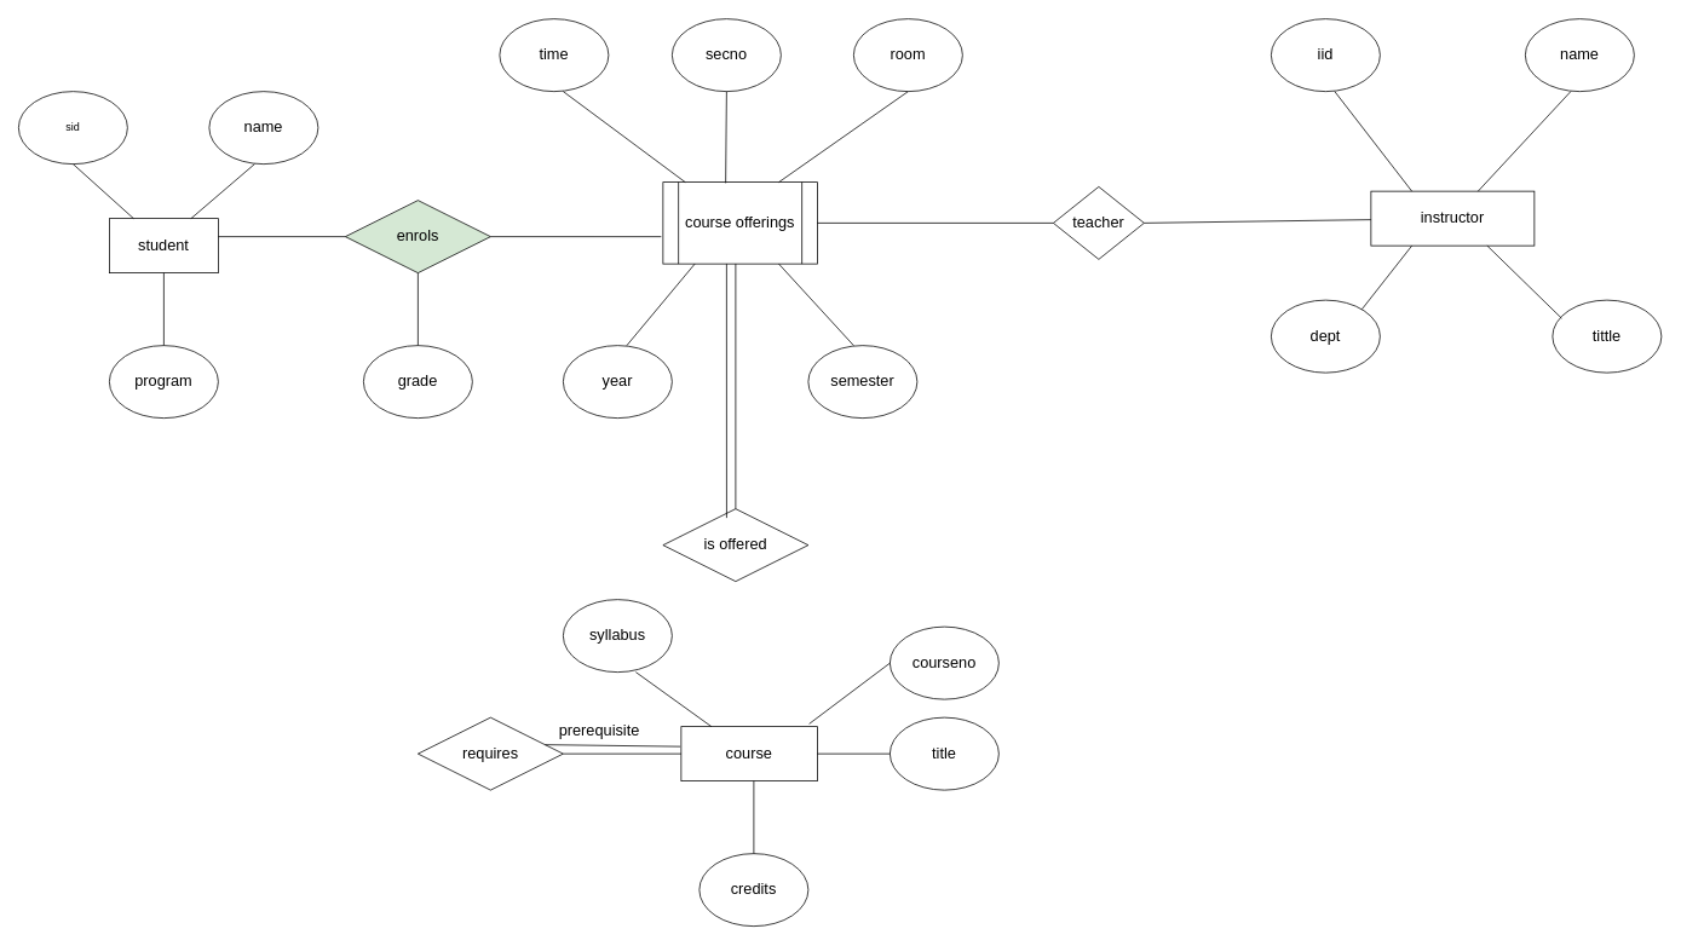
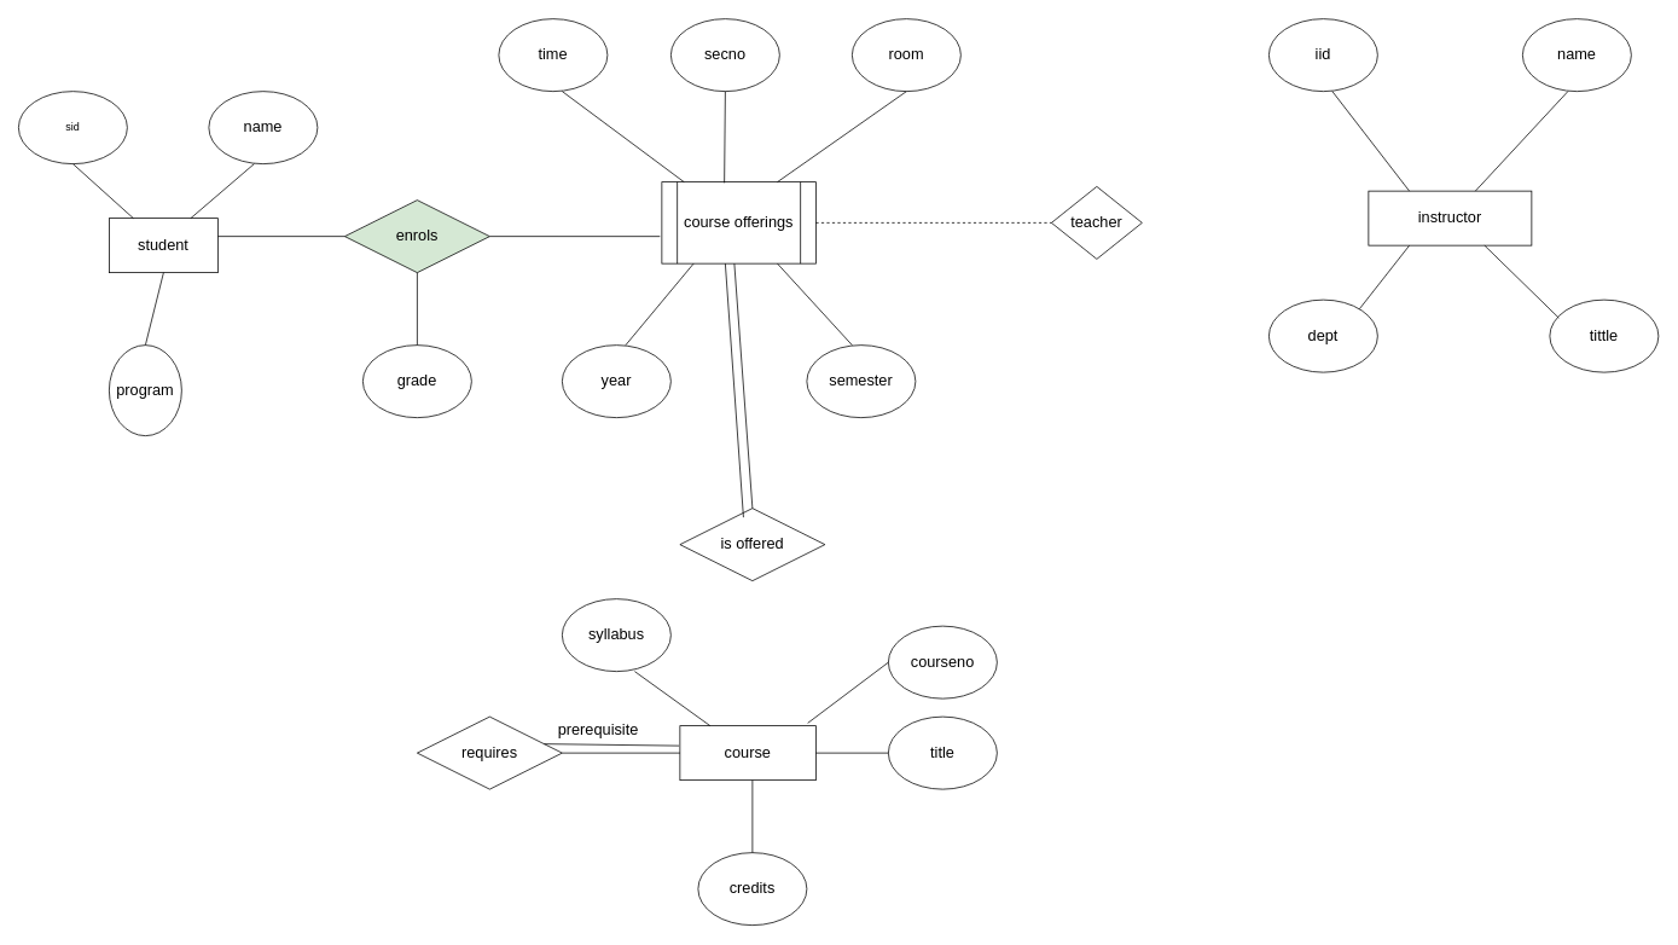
  <mxCell id="0" />
  <mxCell id="1" parent="0" />
  <mxCell id="2" value="student" style="rounded=0;whiteSpace=wrap;html=1;fontSize=17;" vertex="1" parent="1"><mxGeometry x="120" y="240" width="120" height="60" as="geometry" /></mxCell>
  <mxCell id="3" value="sid" style="ellipse;whiteSpace=wrap;html=1;" vertex="1" parent="1"><mxGeometry x="20" y="100" width="120" height="80" as="geometry" /></mxCell>
  <mxCell id="4" value="name" style="ellipse;whiteSpace=wrap;html=1;fontSize=17;" vertex="1" parent="1"><mxGeometry x="230" y="100" width="120" height="80" as="geometry" /></mxCell>
  <mxCell id="5" value="enrols" style="rhombus;whiteSpace=wrap;html=1;fontSize=17;fillColor=#d5e8d4;" vertex="1" parent="1"><mxGeometry x="380" y="220" width="160" height="80" as="geometry" /></mxCell>
  <mxCell id="6" value="grade" style="ellipse;whiteSpace=wrap;html=1;fontSize=17;" vertex="1" parent="1"><mxGeometry x="400" y="380" width="120" height="80" as="geometry" /></mxCell>
  <mxCell id="7" value="course offerings" style="shape=process;whiteSpace=wrap;html=1;backgroundOutline=1;fontSize=17;" vertex="1" parent="1"><mxGeometry x="730" y="200" width="170" height="90" as="geometry" /></mxCell>
  <mxCell id="8" value="year" style="ellipse;whiteSpace=wrap;html=1;fontSize=17;" vertex="1" parent="1"><mxGeometry x="620" y="380" width="120" height="80" as="geometry" /></mxCell>
  <mxCell id="9" value="semester" style="ellipse;whiteSpace=wrap;html=1;fontSize=17;" vertex="1" parent="1"><mxGeometry x="890" y="380" width="120" height="80" as="geometry" /></mxCell>
  <mxCell id="10" value="time" style="ellipse;whiteSpace=wrap;html=1;fontSize=17;" vertex="1" parent="1"><mxGeometry x="550" y="20" width="120" height="80" as="geometry" /></mxCell>
  <mxCell id="11" value="secno" style="ellipse;whiteSpace=wrap;html=1;fontSize=17;" vertex="1" parent="1"><mxGeometry x="740" y="20" width="120" height="80" as="geometry" /></mxCell>
  <mxCell id="12" value="room" style="ellipse;whiteSpace=wrap;html=1;fontSize=17;" vertex="1" parent="1"><mxGeometry x="940" y="20" width="120" height="80" as="geometry" /></mxCell>
  <mxCell id="13" value="teacher" style="rhombus;whiteSpace=wrap;html=1;fontSize=17;" vertex="1" parent="1"><mxGeometry x="1160" y="205" width="100" height="80" as="geometry" /></mxCell>
  <mxCell id="14" value="instructor" style="rounded=0;whiteSpace=wrap;html=1;fontSize=17;" vertex="1" parent="1"><mxGeometry x="1510" y="210" width="180" height="60" as="geometry" /></mxCell>
  <mxCell id="15" value="iid" style="ellipse;whiteSpace=wrap;html=1;fontSize=17;" vertex="1" parent="1"><mxGeometry x="1400" y="20" width="120" height="80" as="geometry" /></mxCell>
  <mxCell id="16" value="name" style="ellipse;whiteSpace=wrap;html=1;fontSize=17;" vertex="1" parent="1"><mxGeometry x="1680" y="20" width="120" height="80" as="geometry" /></mxCell>
  <mxCell id="17" value="dept" style="ellipse;whiteSpace=wrap;html=1;fontSize=17;" vertex="1" parent="1"><mxGeometry x="1400" y="330" width="120" height="80" as="geometry" /></mxCell>
  <mxCell id="18" value="tittle" style="ellipse;whiteSpace=wrap;html=1;fontSize=17;" vertex="1" parent="1"><mxGeometry x="1710" y="330" width="120" height="80" as="geometry" /></mxCell>
- <mxCell id="19" value="is offered" style="rhombus;whiteSpace=wrap;html=1;fontSize=17;" vertex="1" parent="1"><mxGeometry x="730" y="560" width="160" height="80" as="geometry" /></mxCell>
+ <mxCell id="19" value="is offered" style="rhombus;whiteSpace=wrap;html=1;fontSize=17;" vertex="1" parent="1"><mxGeometry x="750" y="560" width="160" height="80" as="geometry" /></mxCell>
  <mxCell id="20" value="course" style="rounded=0;whiteSpace=wrap;html=1;fontSize=17;" vertex="1" parent="1"><mxGeometry x="750" y="800" width="150" height="60" as="geometry" /></mxCell>
  <mxCell id="21" value="courseno" style="ellipse;whiteSpace=wrap;html=1;fontSize=17;" vertex="1" parent="1"><mxGeometry x="980" y="690" width="120" height="80" as="geometry" /></mxCell>
  <mxCell id="22" value="title" style="ellipse;whiteSpace=wrap;html=1;fontSize=17;" vertex="1" parent="1"><mxGeometry x="980" y="790" width="120" height="80" as="geometry" /></mxCell>
  <mxCell id="23" value="credits" style="ellipse;whiteSpace=wrap;html=1;fontSize=17;" vertex="1" parent="1"><mxGeometry x="770" y="940" width="120" height="80" as="geometry" /></mxCell>
  <mxCell id="24" value="requires" style="rhombus;whiteSpace=wrap;html=1;fontSize=17;" vertex="1" parent="1"><mxGeometry x="460" y="790" width="160" height="80" as="geometry" /></mxCell>
  <mxCell id="25" value="syllabus" style="ellipse;whiteSpace=wrap;html=1;fontSize=17;" vertex="1" parent="1"><mxGeometry x="620" y="660" width="120" height="80" as="geometry" /></mxCell>
- <mxCell id="26" value="program" style="ellipse;whiteSpace=wrap;html=1;fontSize=17;" vertex="1" parent="1"><mxGeometry x="120" y="380" width="120" height="80" as="geometry" /></mxCell>
+ <mxCell id="26" value="program" style="ellipse;whiteSpace=wrap;html=1;fontSize=17;" vertex="1" parent="1"><mxGeometry x="120" y="380" width="80" height="100" as="geometry" /></mxCell>
  <mxCell id="27" value="" style="endArrow=none;html=1;rounded=0;fontSize=17;" edge="1" parent="1" source="2"><mxGeometry width="50" height="50" relative="1" as="geometry"><mxPoint x="30" y="230" as="sourcePoint" /><mxPoint x="80" y="180" as="targetPoint" /></mxGeometry></mxCell>
  <mxCell id="28" value="" style="endArrow=none;html=1;rounded=0;exitX=0.75;exitY=0;exitDx=0;exitDy=0;fontSize=17;" edge="1" parent="1" source="2"><mxGeometry width="50" height="50" relative="1" as="geometry"><mxPoint x="230" y="230" as="sourcePoint" /><mxPoint x="280" y="180" as="targetPoint" /></mxGeometry></mxCell>
  <mxCell id="29" value="" style="endArrow=none;html=1;rounded=0;exitX=0.5;exitY=0;exitDx=0;exitDy=0;fontSize=17;" edge="1" parent="1" source="26"><mxGeometry width="50" height="50" relative="1" as="geometry"><mxPoint x="130" y="350" as="sourcePoint" /><mxPoint x="180" y="300" as="targetPoint" /></mxGeometry></mxCell>
  <mxCell id="30" value="" style="endArrow=none;html=1;rounded=0;fontSize=17;" edge="1" parent="1"><mxGeometry width="50" height="50" relative="1" as="geometry"><mxPoint x="240" y="260" as="sourcePoint" /><mxPoint x="380" y="260" as="targetPoint" /></mxGeometry></mxCell>
  <mxCell id="31" value="" style="endArrow=none;html=1;rounded=0;exitX=0.5;exitY=0;exitDx=0;exitDy=0;fontSize=17;" edge="1" parent="1" source="6"><mxGeometry width="50" height="50" relative="1" as="geometry"><mxPoint x="410" y="350" as="sourcePoint" /><mxPoint x="460" y="300" as="targetPoint" /></mxGeometry></mxCell>
  <mxCell id="32" value="" style="endArrow=none;html=1;rounded=0;entryX=-0.012;entryY=0.667;entryDx=0;entryDy=0;entryPerimeter=0;fontSize=17;" edge="1" parent="1" target="7"><mxGeometry width="50" height="50" relative="1" as="geometry"><mxPoint x="540" y="260" as="sourcePoint" /><mxPoint x="590" y="210" as="targetPoint" /></mxGeometry></mxCell>
  <mxCell id="33" value="" style="endArrow=none;html=1;rounded=0;fontSize=17;" edge="1" parent="1" source="7"><mxGeometry width="50" height="50" relative="1" as="geometry"><mxPoint x="570" y="150" as="sourcePoint" /><mxPoint x="620" y="100" as="targetPoint" /></mxGeometry></mxCell>
  <mxCell id="34" value="" style="endArrow=none;html=1;rounded=0;exitX=0.75;exitY=0;exitDx=0;exitDy=0;fontSize=17;" edge="1" parent="1" source="7"><mxGeometry width="50" height="50" relative="1" as="geometry"><mxPoint x="950" y="150" as="sourcePoint" /><mxPoint x="1000" y="100" as="targetPoint" /></mxGeometry></mxCell>
  <mxCell id="35" value="" style="endArrow=none;html=1;rounded=0;exitX=0.406;exitY=0.011;exitDx=0;exitDy=0;exitPerimeter=0;fontSize=17;" edge="1" parent="1" source="7"><mxGeometry width="50" height="50" relative="1" as="geometry"><mxPoint x="750" y="150" as="sourcePoint" /><mxPoint x="800" y="100" as="targetPoint" /></mxGeometry></mxCell>
  <mxCell id="36" value="" style="endArrow=none;html=1;rounded=0;entryX=0.206;entryY=1;entryDx=0;entryDy=0;entryPerimeter=0;fontSize=17;" edge="1" parent="1" target="7"><mxGeometry width="50" height="50" relative="1" as="geometry"><mxPoint x="690" y="380" as="sourcePoint" /><mxPoint x="740" y="330" as="targetPoint" /></mxGeometry></mxCell>
  <mxCell id="37" value="" style="endArrow=none;html=1;rounded=0;entryX=0.75;entryY=1;entryDx=0;entryDy=0;fontSize=17;" edge="1" parent="1" target="7"><mxGeometry width="50" height="50" relative="1" as="geometry"><mxPoint x="940" y="380" as="sourcePoint" /><mxPoint x="990" y="330" as="targetPoint" /></mxGeometry></mxCell>
  <mxCell id="38" value="" style="endArrow=none;html=1;rounded=0;exitX=0.438;exitY=0.125;exitDx=0;exitDy=0;exitPerimeter=0;fontSize=17;" edge="1" parent="1" source="19"><mxGeometry width="50" height="50" relative="1" as="geometry"><mxPoint x="750" y="340" as="sourcePoint" /><mxPoint x="800" y="290" as="targetPoint" /></mxGeometry></mxCell>
  <mxCell id="39" value="" style="endArrow=none;html=1;rounded=0;exitX=0.5;exitY=0;exitDx=0;exitDy=0;fontSize=17;" edge="1" parent="1" source="19"><mxGeometry width="50" height="50" relative="1" as="geometry"><mxPoint x="760" y="340" as="sourcePoint" /><mxPoint x="810" y="290" as="targetPoint" /></mxGeometry></mxCell>
- <mxCell id="40" value="" style="endArrow=none;html=1;rounded=0;exitX=1;exitY=0.5;exitDx=0;exitDy=0;entryX=0;entryY=0.5;entryDx=0;entryDy=0;fontSize=17;" edge="1" parent="1" source="7" target="13"><mxGeometry width="50" height="50" relative="1" as="geometry"><mxPoint x="1110" y="290" as="sourcePoint" /><mxPoint x="1160" y="240" as="targetPoint" /></mxGeometry></mxCell>
- <mxCell id="41" value="" style="endArrow=none;html=1;rounded=0;entryX=1;entryY=0.5;entryDx=0;entryDy=0;fontSize=17;" edge="1" parent="1" source="14" target="13"><mxGeometry width="50" height="50" relative="1" as="geometry"><mxPoint x="1439.289" y="290" as="sourcePoint" /><mxPoint x="1439.289" y="240" as="targetPoint" /></mxGeometry></mxCell>
+ <mxCell id="40" value="" style="endArrow=none;html=1;rounded=0;exitX=1;exitY=0.5;exitDx=0;exitDy=0;entryX=0;entryY=0.5;entryDx=0;entryDy=0;fontSize=17;dashed=1;" edge="1" parent="1" source="7" target="13"><mxGeometry width="50" height="50" relative="1" as="geometry"><mxPoint x="1110" y="290" as="sourcePoint" /><mxPoint x="1160" y="240" as="targetPoint" /></mxGeometry></mxCell>
  <mxCell id="42" value="" style="endArrow=none;html=1;rounded=0;fontSize=17;" edge="1" parent="1" source="14"><mxGeometry width="50" height="50" relative="1" as="geometry"><mxPoint x="1680" y="150" as="sourcePoint" /><mxPoint x="1730" y="100" as="targetPoint" /></mxGeometry></mxCell>
  <mxCell id="43" value="" style="endArrow=none;html=1;rounded=0;exitX=0.25;exitY=0;exitDx=0;exitDy=0;fontSize=17;" edge="1" parent="1" source="14"><mxGeometry width="50" height="50" relative="1" as="geometry"><mxPoint x="1420" y="150" as="sourcePoint" /><mxPoint x="1470" y="100" as="targetPoint" /></mxGeometry></mxCell>
  <mxCell id="44" value="" style="endArrow=none;html=1;rounded=0;entryX=0.25;entryY=1;entryDx=0;entryDy=0;fontSize=17;" edge="1" parent="1" target="14"><mxGeometry width="50" height="50" relative="1" as="geometry"><mxPoint x="1500" y="340" as="sourcePoint" /><mxPoint x="1550" y="290" as="targetPoint" /></mxGeometry></mxCell>
  <mxCell id="45" value="" style="endArrow=none;html=1;rounded=0;entryX=0.711;entryY=1;entryDx=0;entryDy=0;entryPerimeter=0;fontSize=17;" edge="1" parent="1" target="14"><mxGeometry width="50" height="50" relative="1" as="geometry"><mxPoint x="1720" y="350" as="sourcePoint" /><mxPoint x="1770" y="300" as="targetPoint" /></mxGeometry></mxCell>
  <mxCell id="46" value="" style="endArrow=none;html=1;rounded=0;exitX=0.94;exitY=-0.05;exitDx=0;exitDy=0;exitPerimeter=0;fontSize=17;" edge="1" parent="1" source="20"><mxGeometry width="50" height="50" relative="1" as="geometry"><mxPoint x="930" y="780" as="sourcePoint" /><mxPoint x="980" y="730" as="targetPoint" /></mxGeometry></mxCell>
  <mxCell id="47" value="" style="endArrow=none;html=1;rounded=0;fontSize=17;" edge="1" parent="1" source="20"><mxGeometry width="50" height="50" relative="1" as="geometry"><mxPoint x="930" y="880" as="sourcePoint" /><mxPoint x="980" y="830" as="targetPoint" /></mxGeometry></mxCell>
  <mxCell id="48" value="" style="endArrow=none;html=1;rounded=0;exitX=0.5;exitY=0;exitDx=0;exitDy=0;fontSize=17;" edge="1" parent="1" source="23"><mxGeometry width="50" height="50" relative="1" as="geometry"><mxPoint x="780" y="910" as="sourcePoint" /><mxPoint x="830" y="860" as="targetPoint" /></mxGeometry></mxCell>
  <mxCell id="49" value="" style="endArrow=none;html=1;rounded=0;fontSize=17;" edge="1" parent="1" source="20"><mxGeometry width="50" height="50" relative="1" as="geometry"><mxPoint x="650" y="790" as="sourcePoint" /><mxPoint x="700" y="740" as="targetPoint" /></mxGeometry></mxCell>
  <mxCell id="50" value="" style="endArrow=none;html=1;rounded=0;entryX=0;entryY=0.5;entryDx=0;entryDy=0;fontSize=17;" edge="1" parent="1" target="20"><mxGeometry width="50" height="50" relative="1" as="geometry"><mxPoint x="620" y="830" as="sourcePoint" /><mxPoint x="670" y="780" as="targetPoint" /></mxGeometry></mxCell>
  <mxCell id="51" value="" style="endArrow=none;html=1;rounded=0;entryX=-0.007;entryY=0.367;entryDx=0;entryDy=0;entryPerimeter=0;fontSize=17;" edge="1" parent="1" target="20"><mxGeometry width="50" height="50" relative="1" as="geometry"><mxPoint x="600" y="820" as="sourcePoint" /><mxPoint x="650" y="770" as="targetPoint" /></mxGeometry></mxCell>
  <mxCell id="52" value="prerequisite" style="text;strokeColor=none;align=center;fillColor=none;html=1;verticalAlign=middle;whiteSpace=wrap;rounded=0;fontSize=17;" vertex="1" parent="1"><mxGeometry x="630" y="790" width="60" height="30" as="geometry" /></mxCell>
